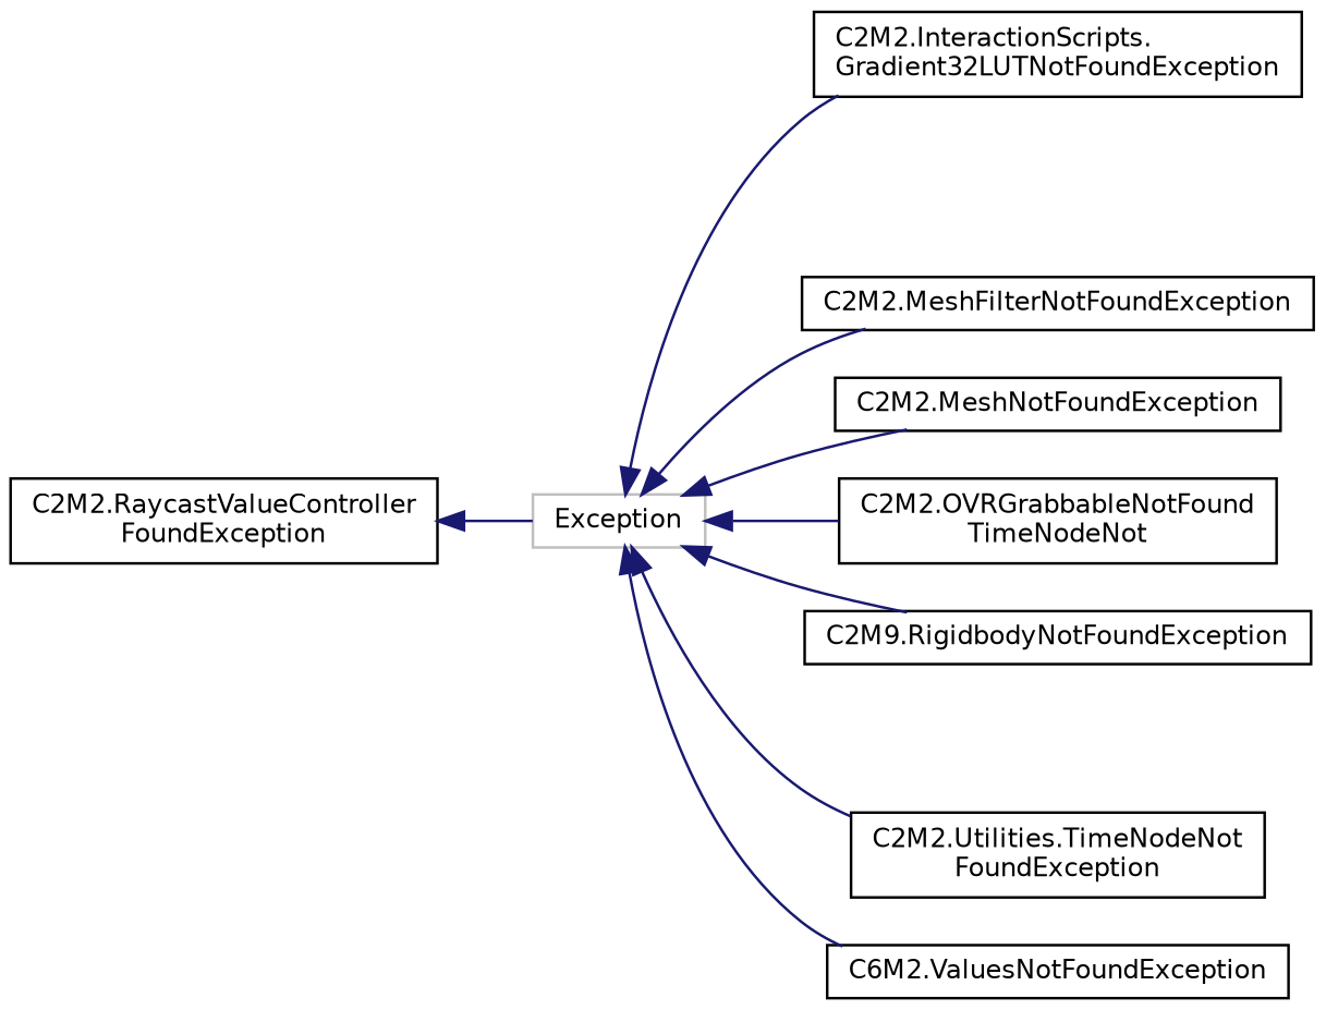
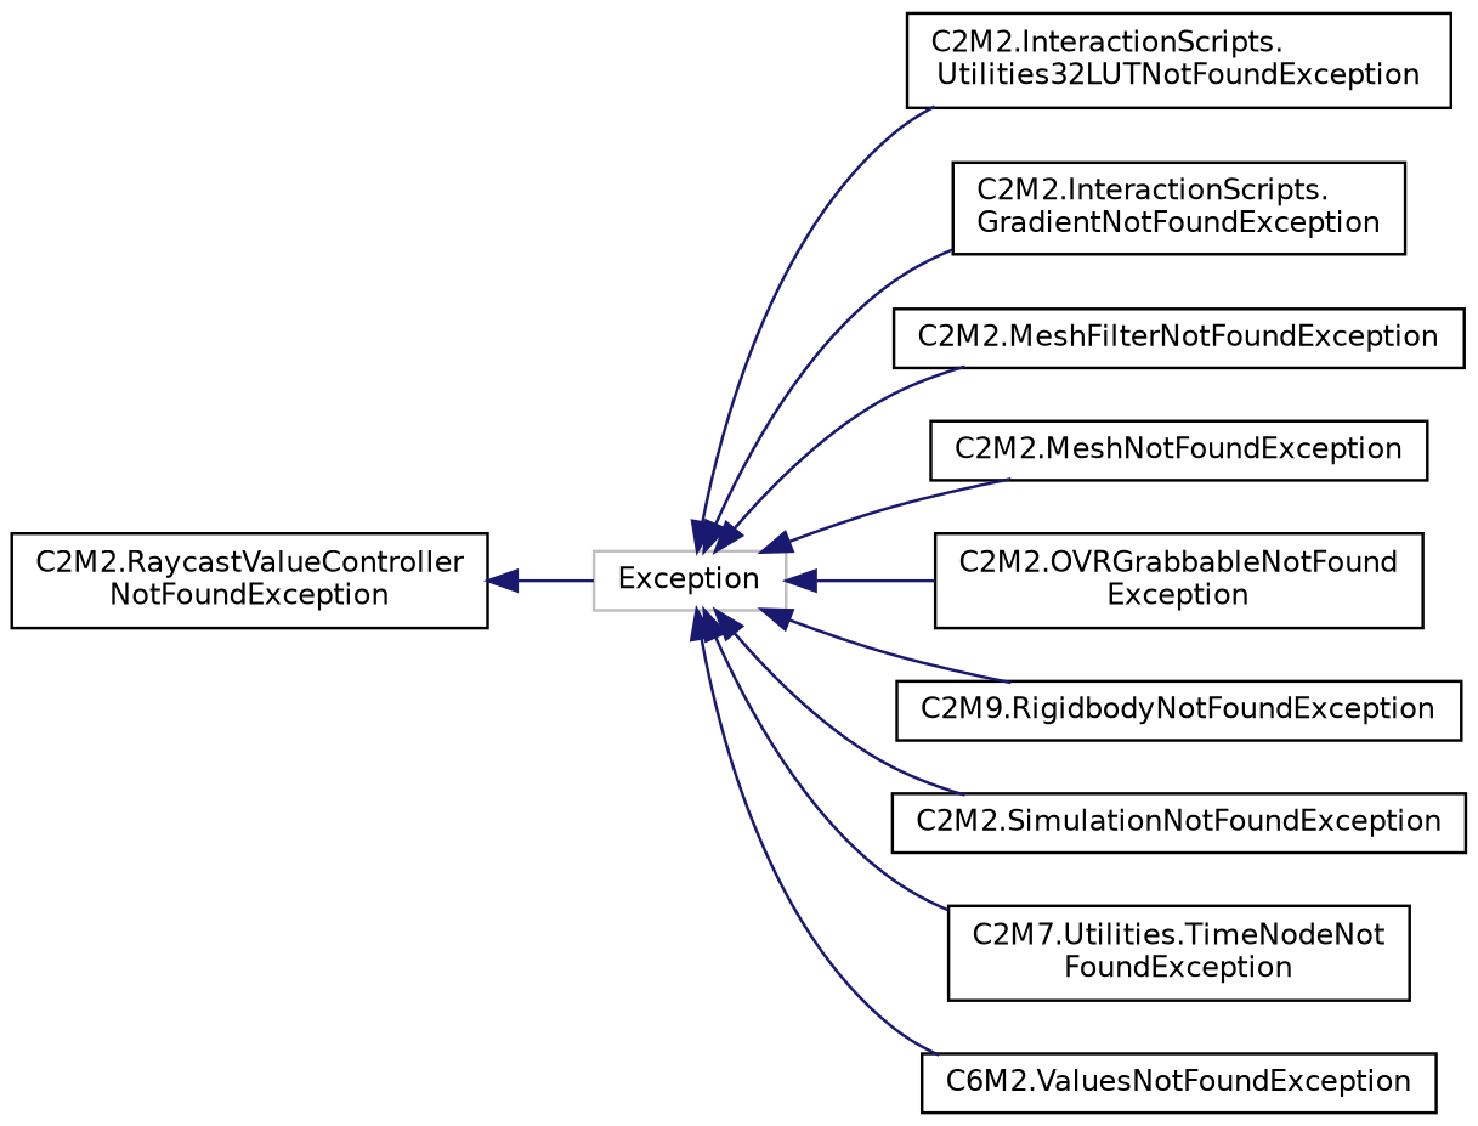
  digraph {
    rankdir=LR
    node [color=black fillcolor=white fontname=Helvetica fontsize=10 shape=record style=filled]
    edge [color=midnightblue dir=back fontname=Helvetica fontsize=10 labelfontname=Helvetica labelfontsize=10 style=solid]
    n1 [color=grey75 height=0.2 label=Exception width=0.4]
-   n2 [height=0.2 label="C2M2.InteractionScripts.\lGradient32LUTNotFoundException" width=0.4]
+   n2 [height=0.2 label="C2M2.InteractionScripts.\lUtilities32LUTNotFoundException" width=0.4]
+   n3 [height=0.2 label="C2M2.InteractionScripts.\lGradientNotFoundException" width=0.4]
    n4 [height=0.2 label="C2M2.MeshFilterNotFoundException" width=0.4]
    n5 [height=0.2 label="C2M2.MeshNotFoundException" width=0.4]
-   n6 [height=0.2 label="C2M2.OVRGrabbableNotFound\lTimeNodeNot" width=0.4]
+   n6 [height=0.2 label="C2M2.OVRGrabbableNotFound\lException" width=0.4]
    n7 [height=0.2 label="C2M9.RigidbodyNotFoundException" width=0.4]
-   n9 [height=0.2 label="C2M2.Utilities.TimeNodeNot\lFoundException" width=0.4]
+   n8 [height=0.2 label="C2M2.SimulationNotFoundException" width=0.4]
+   n9 [height=0.2 label="C2M7.Utilities.TimeNodeNot\lFoundException" width=0.4]
    n10 [height=0.2 label="C6M2.ValuesNotFoundException" width=0.4]
-   n11 [height=0.2 label="C2M2.RaycastValueController\lFoundException" width=0.4]
+   n11 [height=0.2 label="C2M2.RaycastValueController\lNotFoundException" width=0.4]
    n1 -> n2
+   n1 -> n3
    n1 -> n4
    n1 -> n5
    n1 -> n6
    n1 -> n7
+   n1 -> n8
    n1 -> n9
    n1 -> n10
    n11 -> n1
  }
